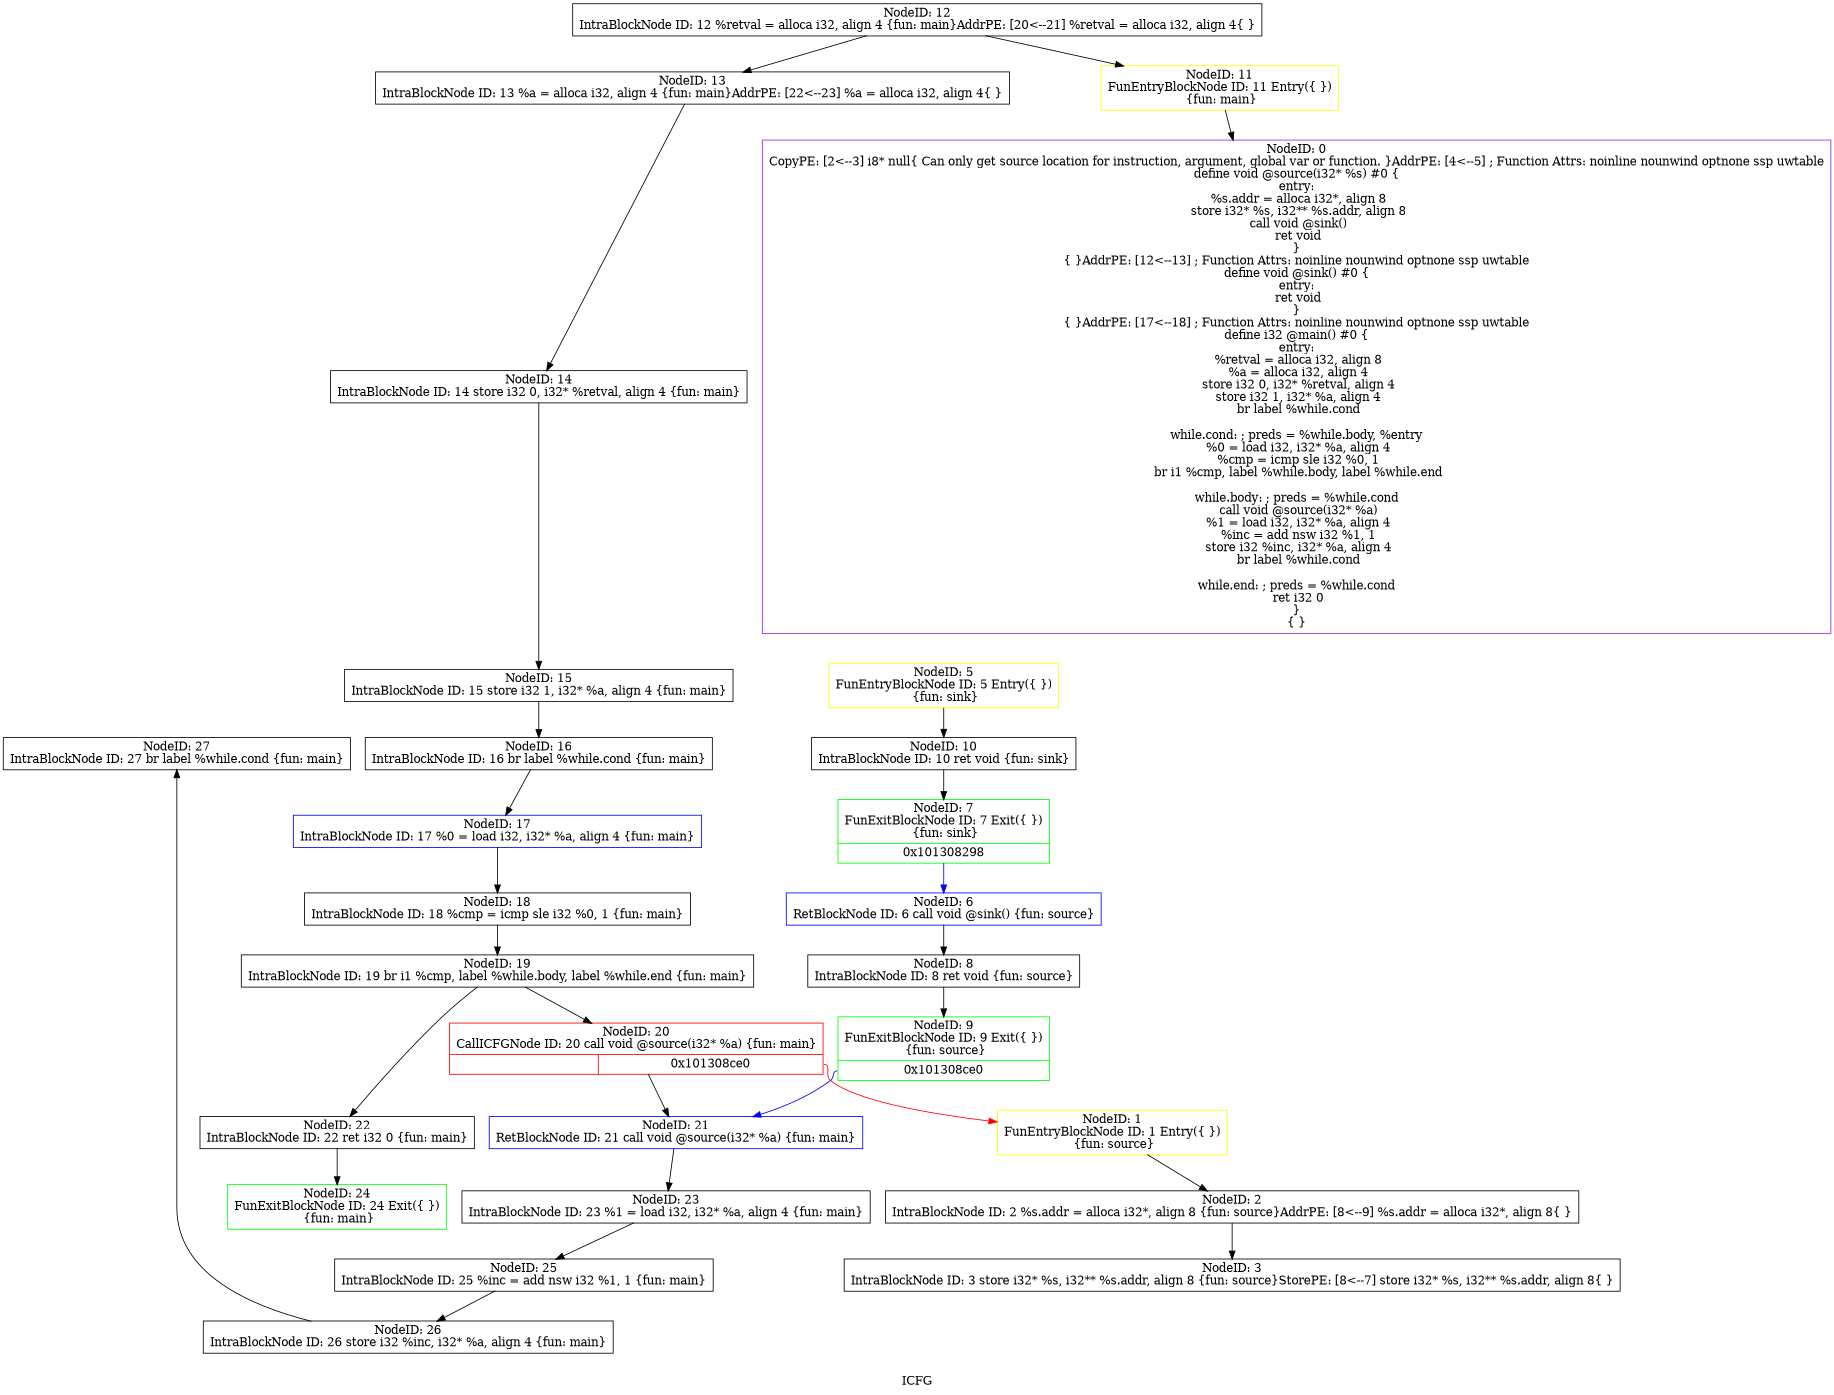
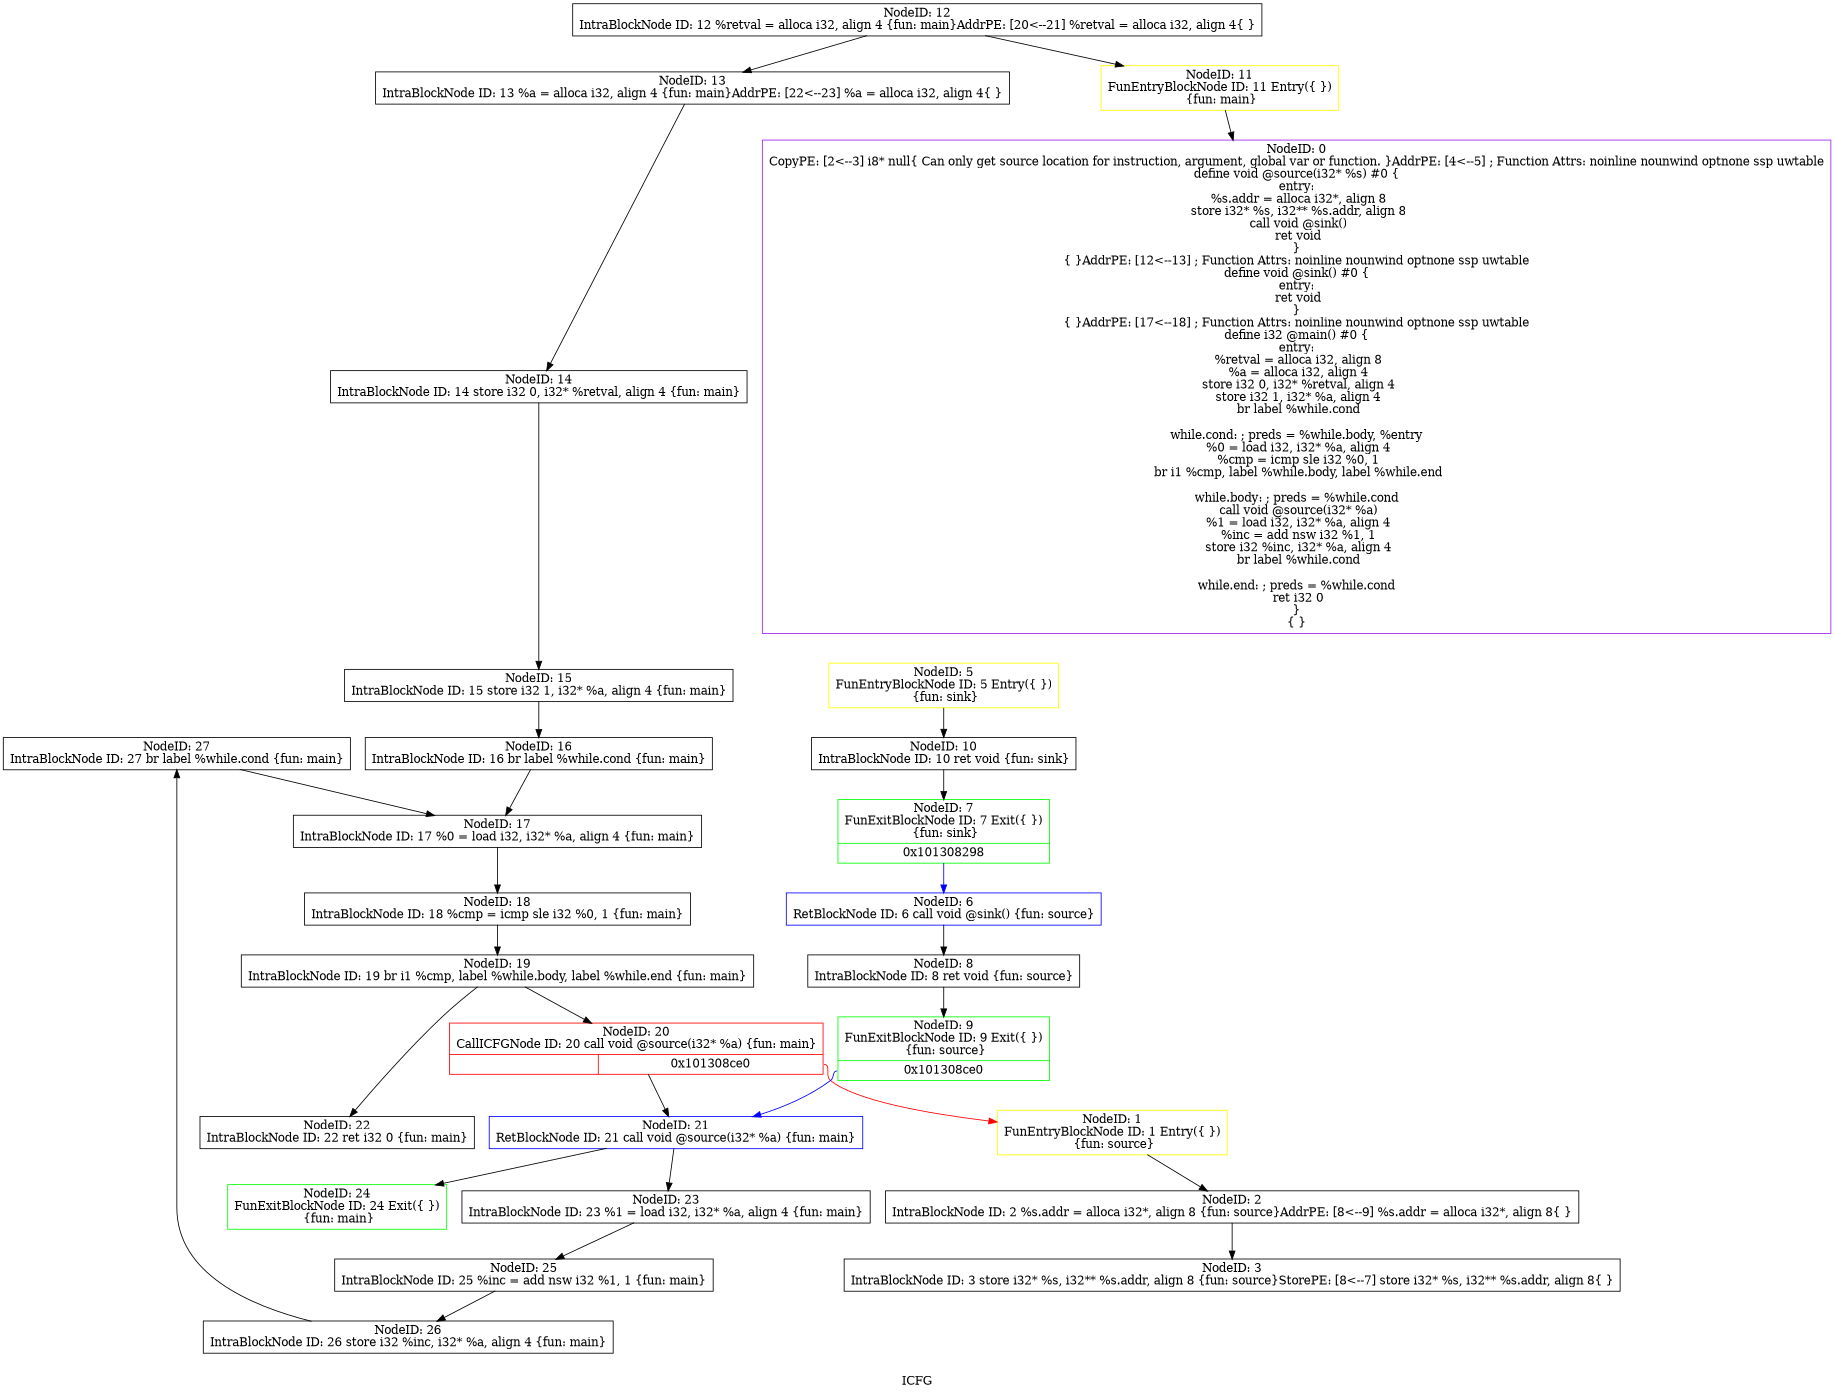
  digraph {
    label=ICFG
    node [color=black shape=record]
    edge [style=solid]
    n1 [label="{NodeID: 27\nIntraBlockNode ID: 27   br label %while.cond \{fun: main\}}"]
-   n2 [color=blue label="{NodeID: 17\nIntraBlockNode ID: 17   %0 = load i32, i32* %a, align 4 \{fun: main\}}"]
+   n2 [label="{NodeID: 17\nIntraBlockNode ID: 17   %0 = load i32, i32* %a, align 4 \{fun: main\}}"]
    n3 [label="{NodeID: 18\nIntraBlockNode ID: 18   %cmp = icmp sle i32 %0, 1 \{fun: main\}}"]
    n4 [label="{NodeID: 19\nIntraBlockNode ID: 19   br i1 %cmp, label %while.body, label %while.end \{fun: main\}}"]
    n5 [label="{NodeID: 26\nIntraBlockNode ID: 26   store i32 %inc, i32* %a, align 4 \{fun: main\}}"]
    n6 [label="{NodeID: 25\nIntraBlockNode ID: 25   %inc = add nsw i32 %1, 1 \{fun: main\}}"]
    n7 [color=green label="{NodeID: 24\nFunExitBlockNode ID: 24 Exit(\{  \})\n \{fun: main\}}"]
    n8 [label="{NodeID: 23\nIntraBlockNode ID: 23   %1 = load i32, i32* %a, align 4 \{fun: main\}}"]
    n9 [label="{NodeID: 22\nIntraBlockNode ID: 22   ret i32 0 \{fun: main\}}"]
    n10 [color=blue label="{NodeID: 21\nRetBlockNode ID: 21   call void @source(i32* %a) \{fun: main\}}"]
    n11 [color=red label="{NodeID: 20\nCallICFGNode ID: 20   call void @source(i32* %a) \{fun: main\}|{|<s1>0x101308ce0}}"]
    n12 [color=yellow label="{NodeID: 1\nFunEntryBlockNode ID: 1 Entry(\{  \})\n \{fun: source\}}"]
    n13 [label="{NodeID: 2\nIntraBlockNode ID: 2   %s.addr = alloca i32*, align 8 \{fun: source\}AddrPE: [8\<--9]    %s.addr = alloca i32*, align 8\{  \}}"]
    n14 [label="{NodeID: 3\nIntraBlockNode ID: 3   store i32* %s, i32** %s.addr, align 8 \{fun: source\}StorePE: [8\<--7]    store i32* %s, i32** %s.addr, align 8\{  \}}"]
    n15 [label="{NodeID: 16\nIntraBlockNode ID: 16   br label %while.cond \{fun: main\}}"]
    n16 [label="{NodeID: 15\nIntraBlockNode ID: 15   store i32 1, i32* %a, align 4 \{fun: main\}}"]
    n17 [label="{NodeID: 14\nIntraBlockNode ID: 14   store i32 0, i32* %retval, align 4 \{fun: main\}}"]
    n18 [label="{NodeID: 13\nIntraBlockNode ID: 13   %a = alloca i32, align 4 \{fun: main\}AddrPE: [22\<--23]    %a = alloca i32, align 4\{  \}}"]
    n19 [label="{NodeID: 12\nIntraBlockNode ID: 12   %retval = alloca i32, align 4 \{fun: main\}AddrPE: [20\<--21]    %retval = alloca i32, align 4\{  \}}"]
    n20 [color=yellow label="{NodeID: 11\nFunEntryBlockNode ID: 11 Entry(\{  \})\n \{fun: main\}}"]
    n21 [color=purple label="{NodeID: 0\nCopyPE: [2\<--3]  i8* null\{ Can only get source location for instruction, argument, global var or function. \}AddrPE: [4\<--5]  ; Function Attrs: noinline nounwind optnone ssp uwtable\ndefine void @source(i32* %s) #0 \{\nentry:\n  %s.addr = alloca i32*, align 8\n  store i32* %s, i32** %s.addr, align 8\n  call void @sink()\n  ret void\n\}\n\{  \}AddrPE: [12\<--13]  ; Function Attrs: noinline nounwind optnone ssp uwtable\ndefine void @sink() #0 \{\nentry:\n  ret void\n\}\n\{  \}AddrPE: [17\<--18]  ; Function Attrs: noinline nounwind optnone ssp uwtable\ndefine i32 @main() #0 \{\nentry:\n  %retval = alloca i32, align 8\n  %a = alloca i32, align 4\n  store i32 0, i32* %retval, align 4\n  store i32 1, i32* %a, align 4\n  br label %while.cond\n\nwhile.cond:                                       ; preds = %while.body, %entry\n  %0 = load i32, i32* %a, align 4\n  %cmp = icmp sle i32 %0, 1\n  br i1 %cmp, label %while.body, label %while.end\n\nwhile.body:                                       ; preds = %while.cond\n  call void @source(i32* %a)\n  %1 = load i32, i32* %a, align 4\n  %inc = add nsw i32 %1, 1\n  store i32 %inc, i32* %a, align 4\n  br label %while.cond\n\nwhile.end:                                        ; preds = %while.cond\n  ret i32 0\n\}\n\{  \}}"]
    n22 [label="{NodeID: 10\nIntraBlockNode ID: 10   ret void \{fun: sink\}}"]
    n23 [color=green label="{NodeID: 7\nFunExitBlockNode ID: 7 Exit(\{  \})\n \{fun: sink\}|{<s0>0x101308298}}"]
    n24 [color=blue label="{NodeID: 6\nRetBlockNode ID: 6   call void @sink() \{fun: source\}}"]
    n25 [label="{NodeID: 8\nIntraBlockNode ID: 8   ret void \{fun: source\}}"]
    n26 [color=green label="{NodeID: 9\nFunExitBlockNode ID: 9 Exit(\{  \})\n \{fun: source\}|{<s0>0x101308ce0}}"]
    n27 [color=yellow label="{NodeID: 5\nFunEntryBlockNode ID: 5 Entry(\{  \})\n \{fun: sink\}}"]
+   n1 -> n2
    n2 -> n3
    n3 -> n4
    n4 -> n9
    n4 -> n11
    n5 -> n1
    n6 -> n5
    n8 -> n6
-   n9 -> n7
+   n10 -> n7
    n10 -> n8
    n11 -> n10
    n11 -> n12 [color=red tailport=s1]
    n12 -> n13
    n13 -> n14
    n15 -> n2
    n16 -> n15
    n17 -> n16
    n18 -> n17
    n19 -> n18
    n19 -> n20
    n20 -> n21
    n22 -> n23
    n23 -> n24 [color=blue tailport=s0]
    n24 -> n25
    n25 -> n26
    n26 -> n10 [color=blue tailport=s0]
    n27 -> n22
  }
